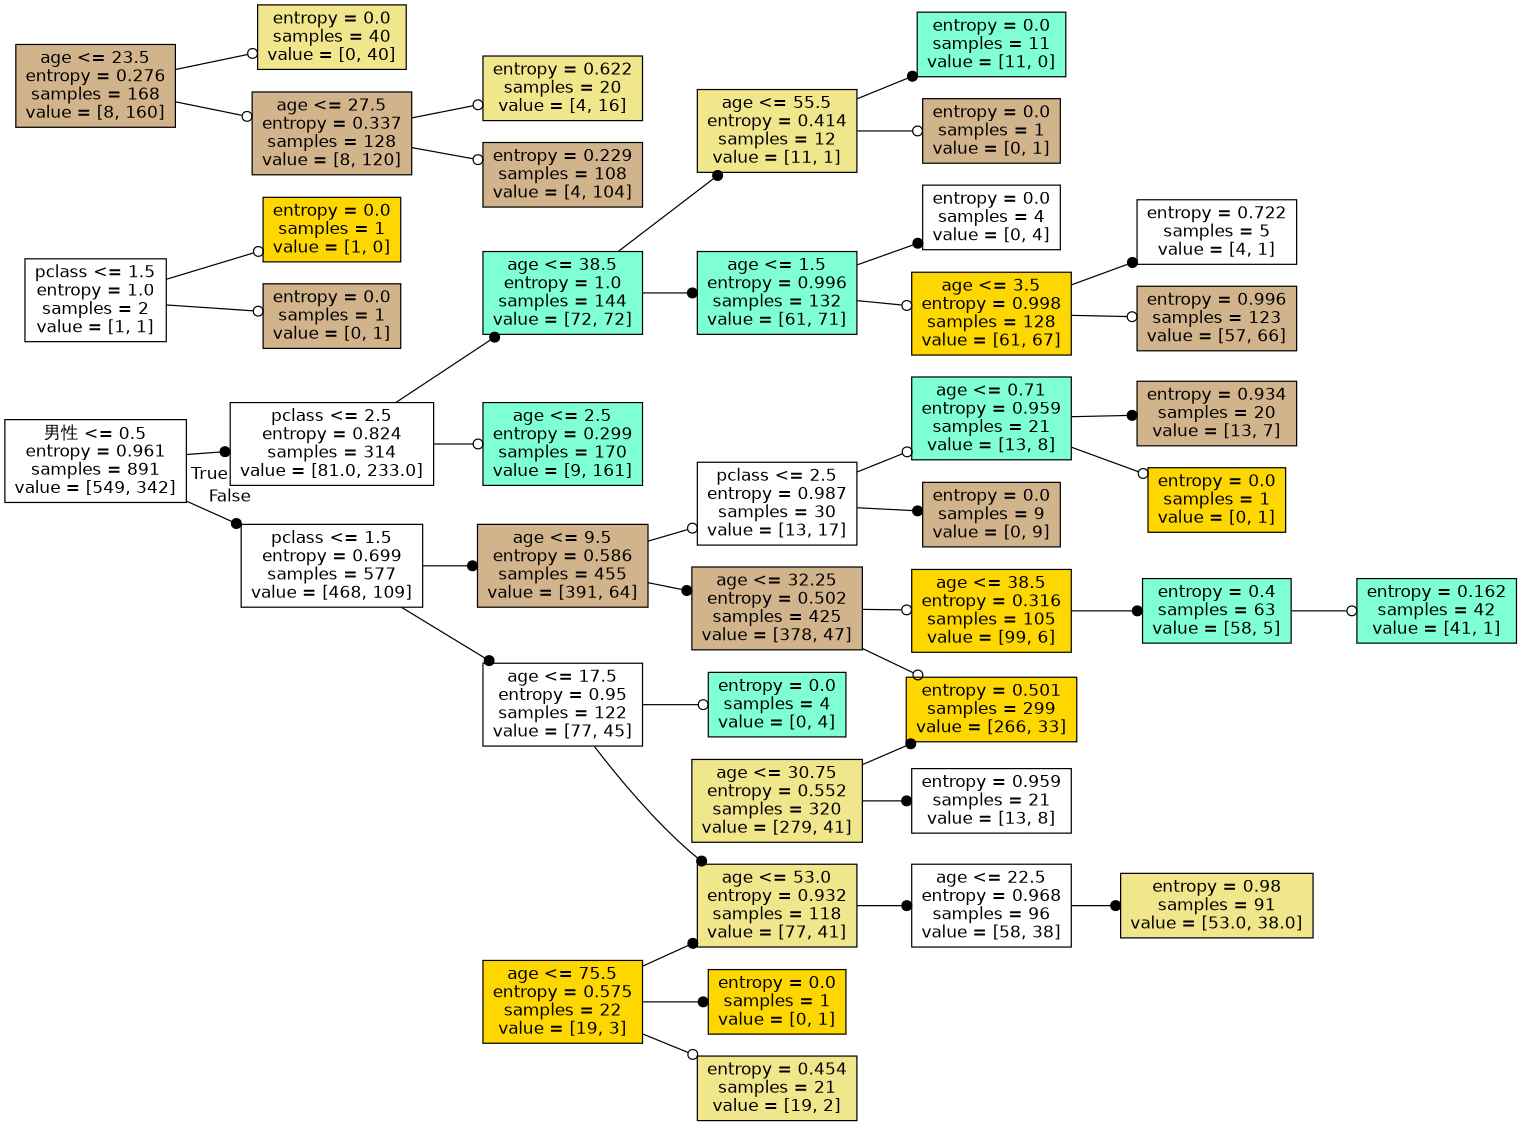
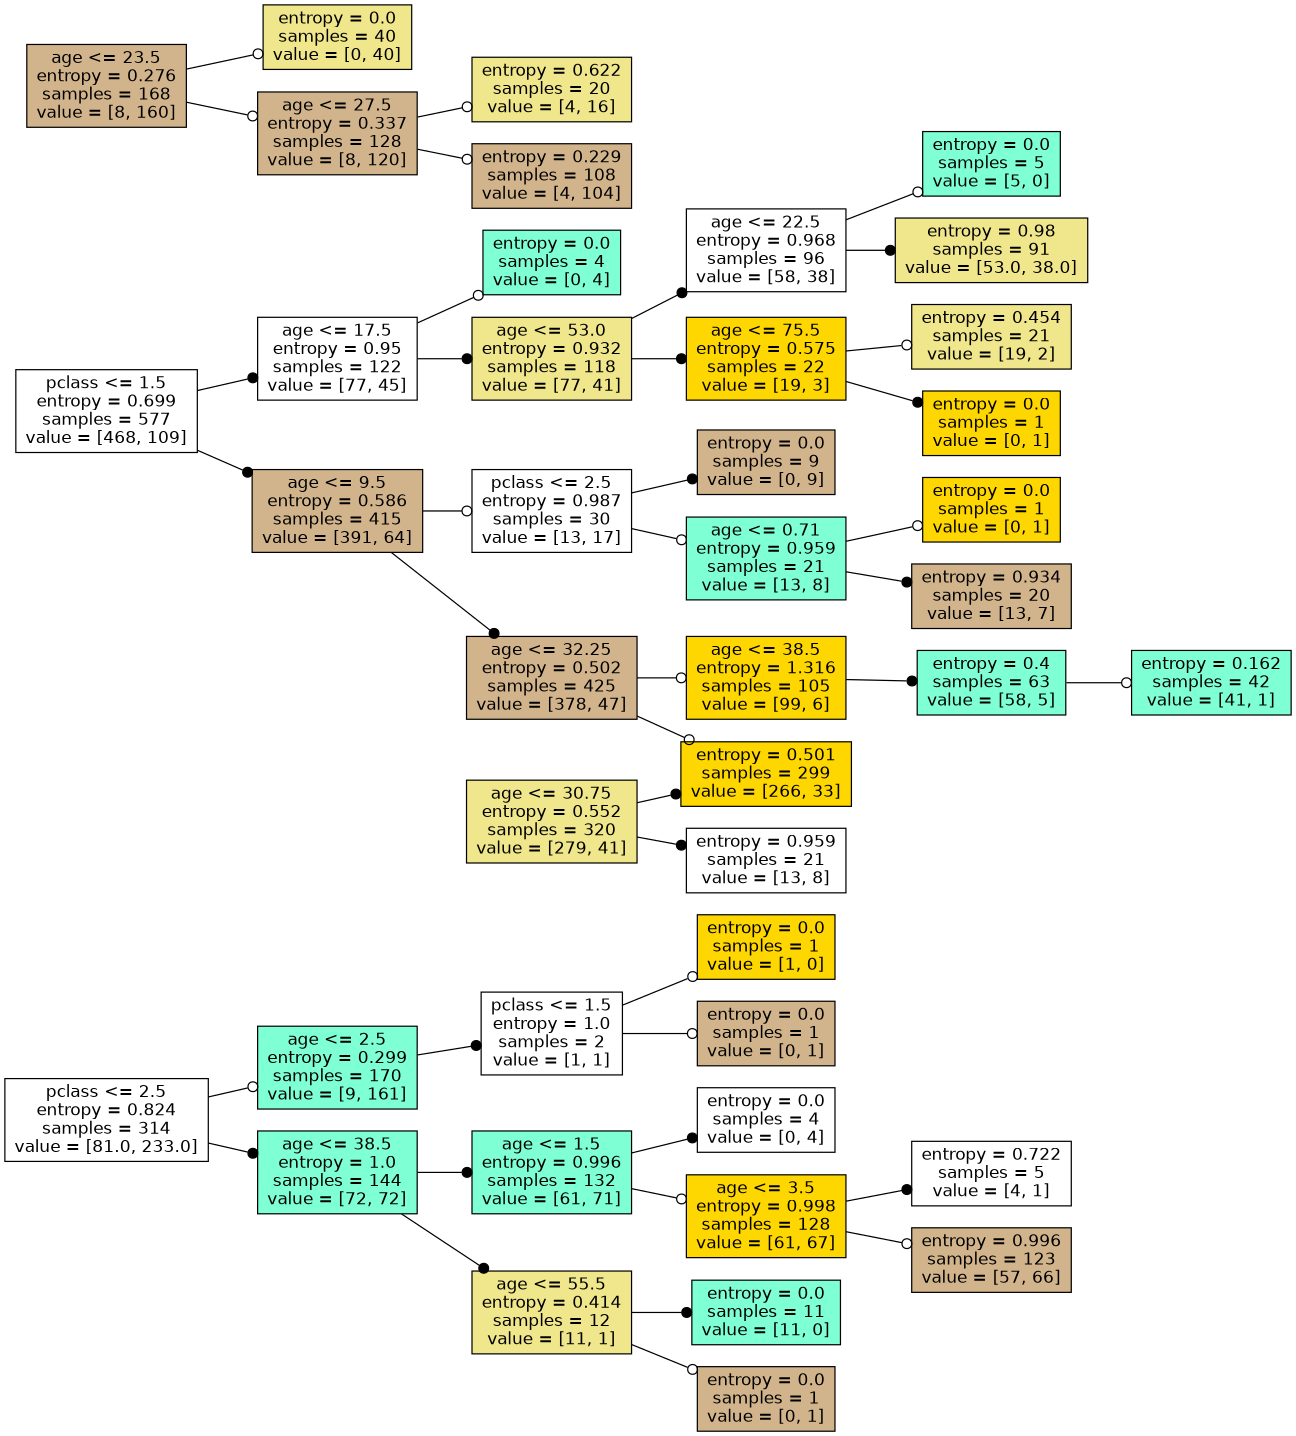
  digraph {
    rankdir=LR
    node [fillcolor=white fontname=helvetica shape=box style=filled]
    edge [arrowhead=dot fontname=helvetica]
-   n1 [label="男性 <= 0.5\nentropy = 0.961\nsamples = 891\nvalue = [549, 342]"]
    n2 [label="pclass <= 2.5\nentropy = 0.824\nsamples = 314\nvalue = [81.0, 233.0]"]
    n3 [label="pclass <= 1.5\nentropy = 0.699\nsamples = 577\nvalue = [468, 109]"]
    n4 [fillcolor=aquamarine label="age <= 2.5\nentropy = 0.299\nsamples = 170\nvalue = [9, 161]"]
    n5 [fillcolor=aquamarine label="age <= 38.5\nentropy = 1.0\nsamples = 144\nvalue = [72, 72]"]
    n6 [label="age <= 17.5\nentropy = 0.95\nsamples = 122\nvalue = [77, 45]"]
-   n7 [fillcolor=tan label="age <= 9.5\nentropy = 0.586\nsamples = 455\nvalue = [391, 64]"]
+   n7 [fillcolor=tan label="age <= 9.5\nentropy = 0.586\nsamples = 415\nvalue = [391, 64]"]
    n8 [label="pclass <= 1.5\nentropy = 1.0\nsamples = 2\nvalue = [1, 1]"]
    n9 [fillcolor=aquamarine label="age <= 1.5\nentropy = 0.996\nsamples = 132\nvalue = [61, 71]"]
    n10 [fillcolor=khaki label="age <= 55.5\nentropy = 0.414\nsamples = 12\nvalue = [11, 1]"]
    n11 [fillcolor=gold label="entropy = 0.0\nsamples = 1\nvalue = [1, 0]"]
    n12 [fillcolor=tan label="entropy = 0.0\nsamples = 1\nvalue = [0, 1]"]
    n13 [fillcolor=tan label="age <= 23.5\nentropy = 0.276\nsamples = 168\nvalue = [8, 160]"]
    n14 [fillcolor=khaki label="entropy = 0.0\nsamples = 40\nvalue = [0, 40]"]
    n15 [fillcolor=tan label="age <= 27.5\nentropy = 0.337\nsamples = 128\nvalue = [8, 120]"]
    n16 [fillcolor=khaki label="entropy = 0.622\nsamples = 20\nvalue = [4, 16]"]
    n17 [fillcolor=tan label="entropy = 0.229\nsamples = 108\nvalue = [4, 104]"]
    n18 [label="entropy = 0.0\nsamples = 4\nvalue = [0, 4]"]
    n19 [fillcolor=gold label="age <= 3.5\nentropy = 0.998\nsamples = 128\nvalue = [61, 67]"]
    n20 [fillcolor=aquamarine label="entropy = 0.0\nsamples = 11\nvalue = [11, 0]"]
    n21 [fillcolor=tan label="entropy = 0.0\nsamples = 1\nvalue = [0, 1]"]
    n22 [label="entropy = 0.722\nsamples = 5\nvalue = [4, 1]"]
    n23 [fillcolor=tan label="entropy = 0.996\nsamples = 123\nvalue = [57, 66]"]
    n24 [fillcolor=aquamarine label="entropy = 0.0\nsamples = 4\nvalue = [0, 4]"]
    n25 [fillcolor=khaki label="age <= 53.0\nentropy = 0.932\nsamples = 118\nvalue = [77, 41]"]
    n26 [label="pclass <= 2.5\nentropy = 0.987\nsamples = 30\nvalue = [13, 17]"]
    n27 [fillcolor=tan label="age <= 32.25\nentropy = 0.502\nsamples = 425\nvalue = [378, 47]"]
    n28 [label="age <= 22.5\nentropy = 0.968\nsamples = 96\nvalue = [58, 38]"]
    n29 [fillcolor=gold label="age <= 75.5\nentropy = 0.575\nsamples = 22\nvalue = [19, 3]"]
+   n30 [fillcolor=aquamarine label="entropy = 0.0\nsamples = 5\nvalue = [5, 0]"]
    n31 [fillcolor=khaki label="entropy = 0.98\nsamples = 91\nvalue = [53.0, 38.0]"]
    n32 [fillcolor=khaki label="entropy = 0.454\nsamples = 21\nvalue = [19, 2]"]
    n33 [fillcolor=gold label="entropy = 0.0\nsamples = 1\nvalue = [0, 1]"]
    n34 [fillcolor=tan label="entropy = 0.0\nsamples = 9\nvalue = [0, 9]"]
    n35 [fillcolor=aquamarine label="age <= 0.71\nentropy = 0.959\nsamples = 21\nvalue = [13, 8]"]
-   n36 [fillcolor=gold label="age <= 38.5\nentropy = 0.316\nsamples = 105\nvalue = [99, 6]"]
+   n36 [fillcolor=gold label="age <= 38.5\nentropy = 1.316\nsamples = 105\nvalue = [99, 6]"]
    n37 [fillcolor=gold label="entropy = 0.501\nsamples = 299\nvalue = [266, 33]"]
    n38 [fillcolor=gold label="entropy = 0.0\nsamples = 1\nvalue = [0, 1]"]
    n39 [fillcolor=tan label="entropy = 0.934\nsamples = 20\nvalue = [13, 7]"]
    n40 [fillcolor=khaki label="age <= 30.75\nentropy = 0.552\nsamples = 320\nvalue = [279, 41]"]
    n41 [label="entropy = 0.959\nsamples = 21\nvalue = [13, 8]"]
    n42 [fillcolor=aquamarine label="entropy = 0.4\nsamples = 63\nvalue = [58, 5]"]
    n43 [fillcolor=aquamarine label="entropy = 0.162\nsamples = 42\nvalue = [41, 1]"]
-   n1 -> n2 [headlabel=True labelangle=45 labeldistance=2.5]
-   n1 -> n3 [headlabel=False labelangle=-45 labeldistance=2.5]
    n2 -> n4 [arrowhead=odot]
    n2 -> n5
    n3 -> n6
    n3 -> n7
+   n4 -> n8
    n5 -> n9
    n5 -> n10
    n6 -> n24 [arrowhead=odot]
    n6 -> n25
    n7 -> n26 [arrowhead=odot]
    n7 -> n27
    n8 -> n11 [arrowhead=odot]
    n8 -> n12 [arrowhead=odot]
    n9 -> n18
    n9 -> n19 [arrowhead=odot]
    n10 -> n20
    n10 -> n21 [arrowhead=odot]
    n13 -> n14 [arrowhead=odot]
    n13 -> n15 [arrowhead=odot]
    n15 -> n16 [arrowhead=odot]
    n15 -> n17 [arrowhead=odot]
    n19 -> n22
    n19 -> n23 [arrowhead=odot]
    n25 -> n28
-   n29 -> n25
+   n25 -> n29
    n26 -> n34
    n26 -> n35 [arrowhead=odot]
    n27 -> n36 [arrowhead=odot]
    n27 -> n37 [arrowhead=odot]
+   n28 -> n30 [arrowhead=odot]
    n28 -> n31
    n29 -> n32 [arrowhead=odot]
    n29 -> n33
    n35 -> n38 [arrowhead=odot]
    n35 -> n39
    n36 -> n42
    n40 -> n37
    n40 -> n41
    n42 -> n43 [arrowhead=odot]
  }
